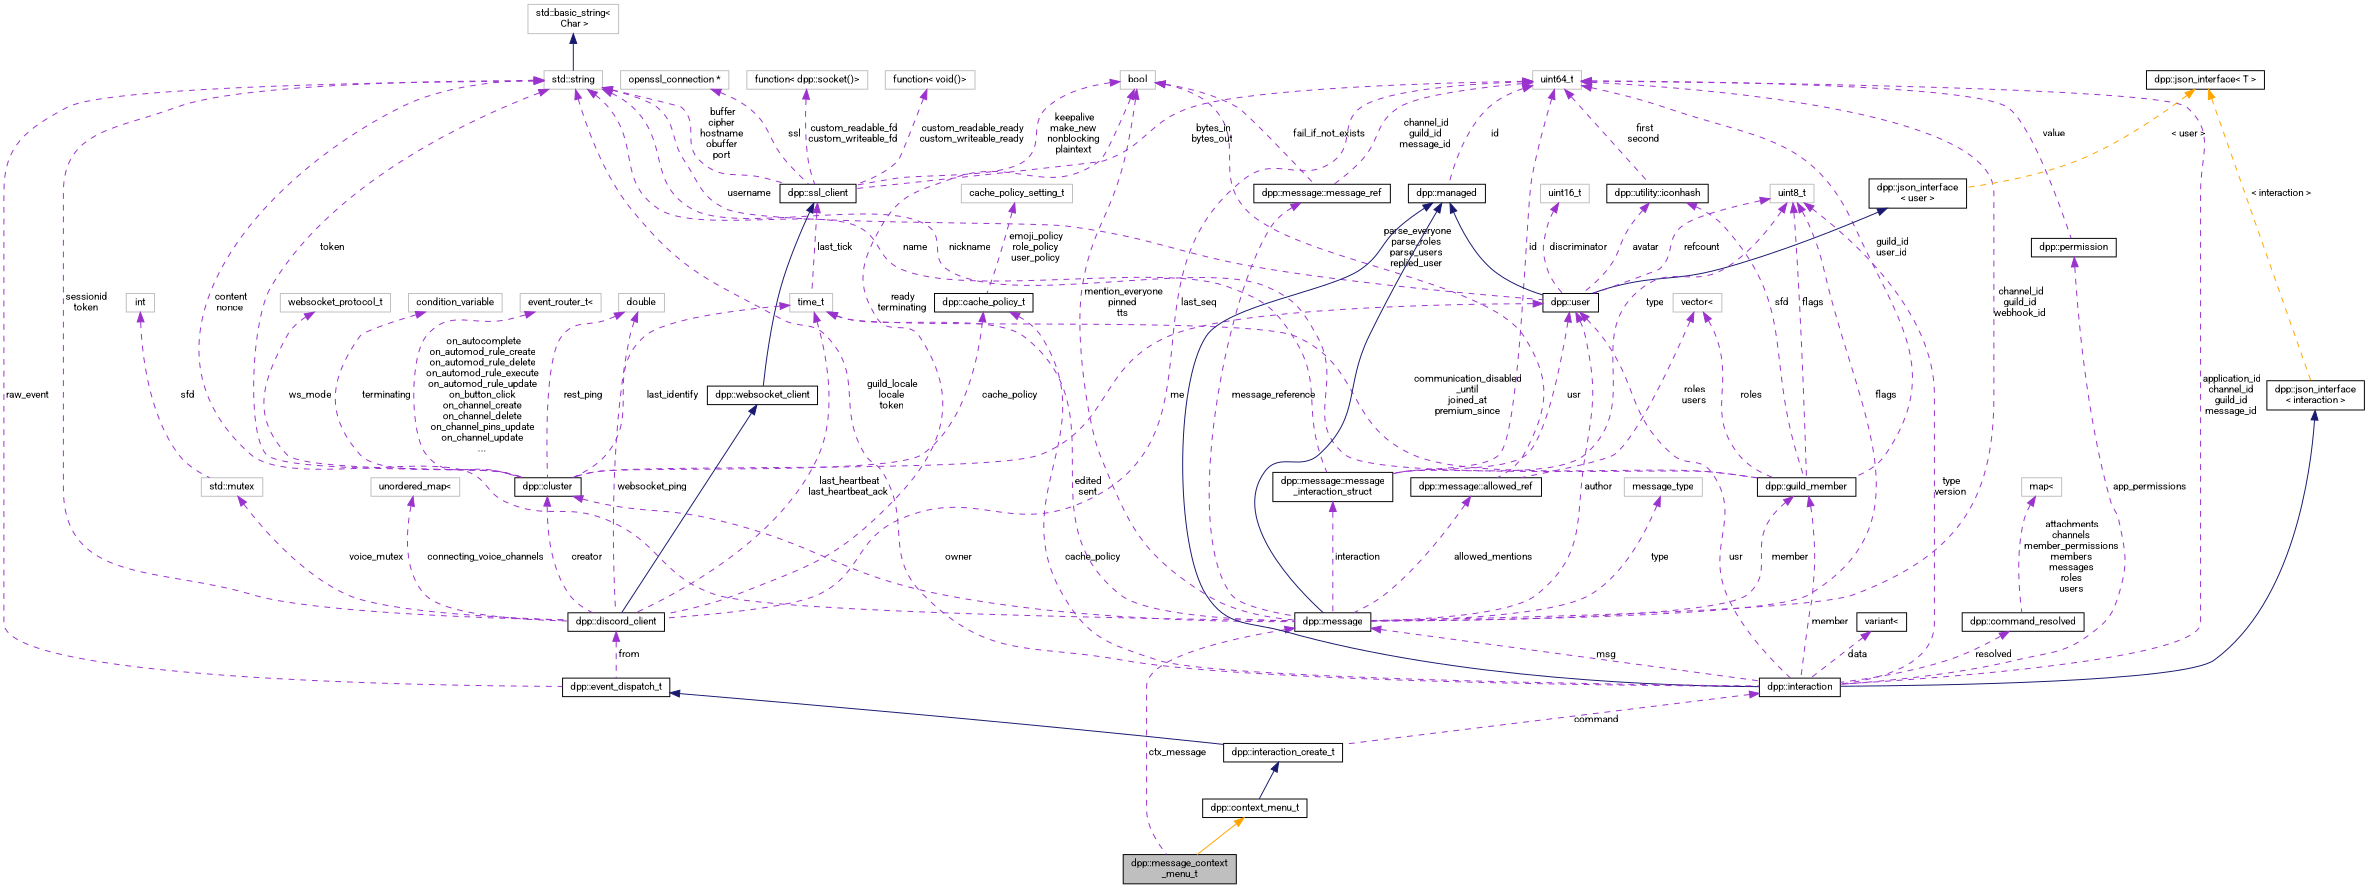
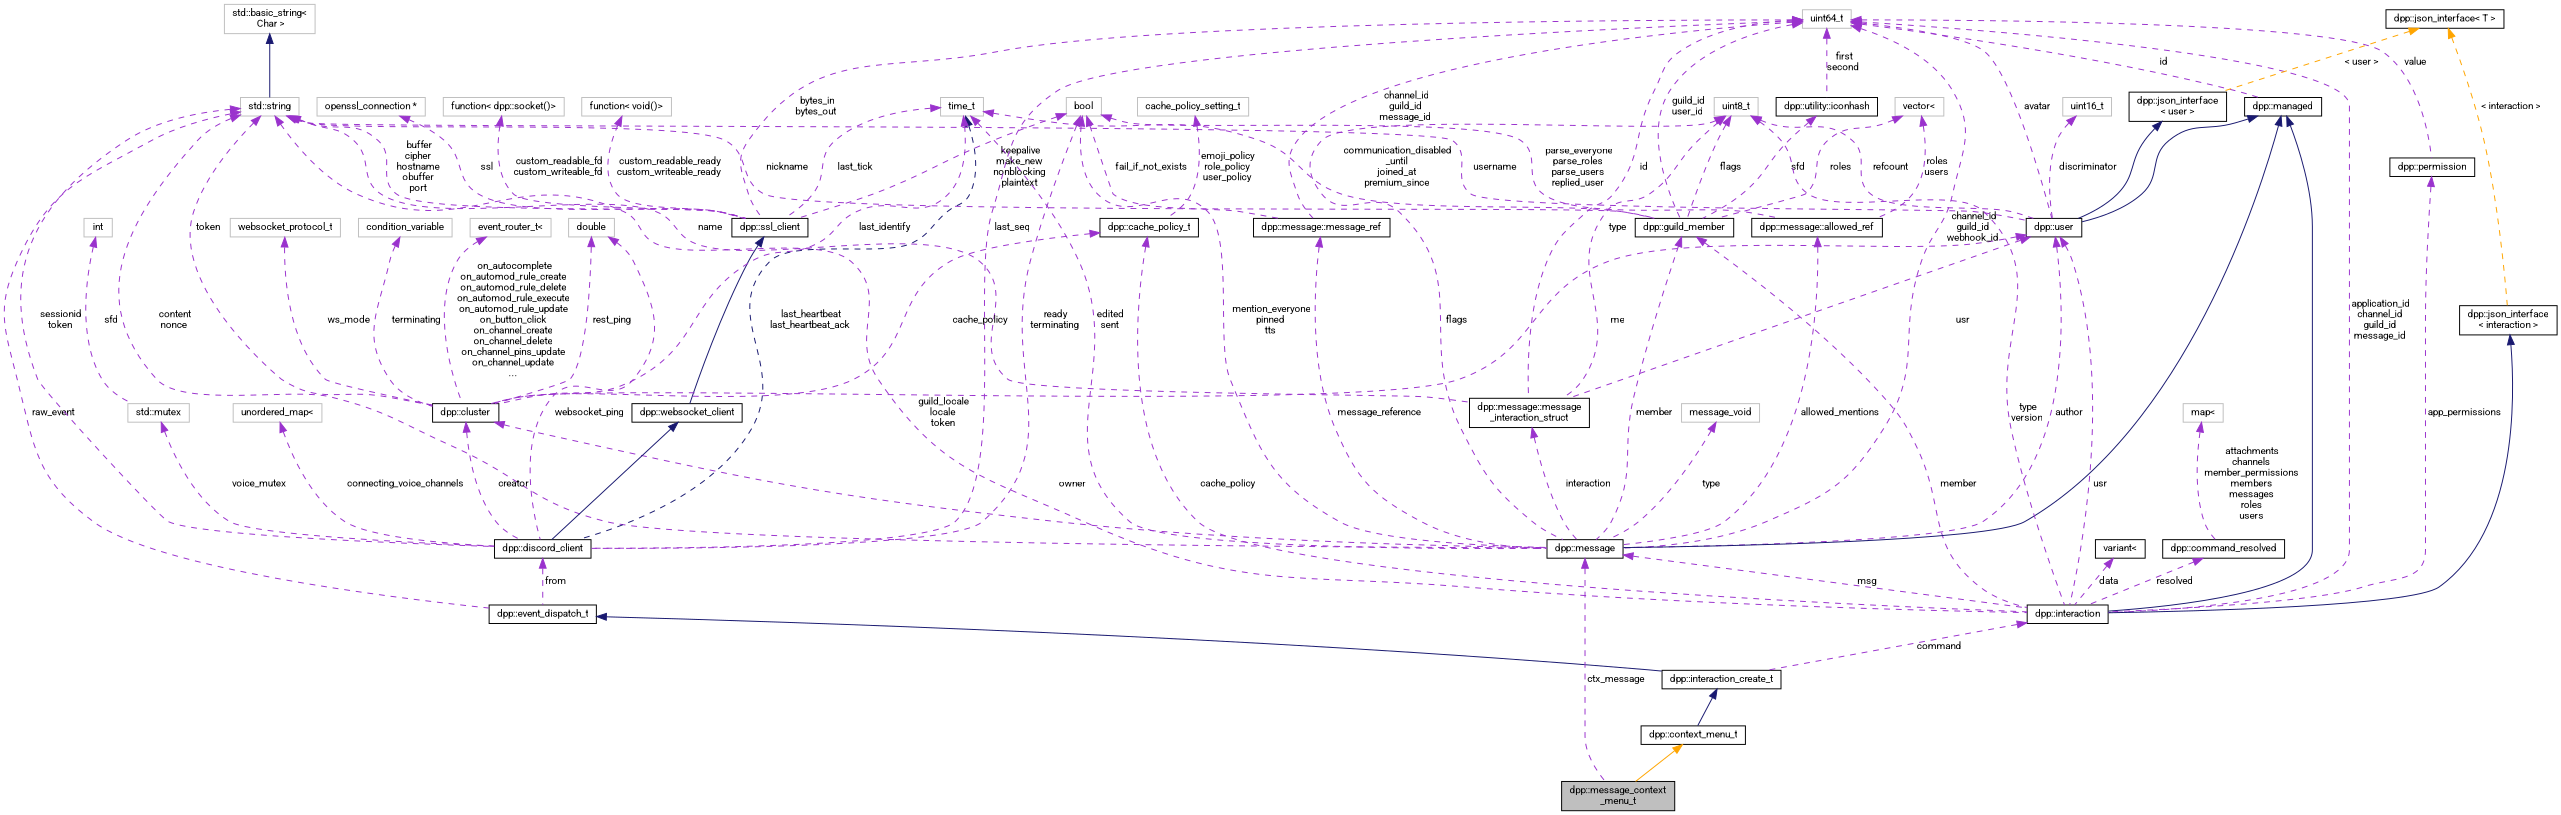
  digraph {
    fontname=Roboto
    rankdir=TB
    node [color=black fontname=Roboto fontsize=10 shape=record]
    edge [color=darkorchid3 dir=back fontname=Roboto fontsize=10 labelfontname=Helvetica labelfontsize=10 style=dashed]
    n1 [fillcolor=grey75 fontcolor=black height=0.2 label="dpp::message_context\l_menu_t" style=filled width=0.4]
    n2 [height=0.2 label="dpp::context_menu_t" width=0.4]
    n3 [height=0.2 label="dpp::interaction_create_t" width=0.4]
    n4 [height=0.2 label="dpp::event_dispatch_t" width=0.4]
    n5 [color=grey75 height=0.2 label="std::string" width=0.4]
    n6 [height=0.2 label="dpp::discord_client" width=0.4]
    n7 [height=0.2 label="dpp::ssl_client" width=0.4]
    n8 [height=0.2 label="dpp::cluster" width=0.4]
    n9 [height=0.2 label="dpp::user" width=0.4]
    n10 [height=0.2 label="dpp::interaction" width=0.4]
    n11 [height=0.2 label="dpp::message" width=0.4]
    n12 [height=0.2 label="dpp::guild_member" width=0.4]
    n13 [height=0.2 label="dpp::message::message\l_interaction_struct" width=0.4]
    n14 [height=0.2 label="dpp::websocket_client" width=0.4]
    n15 [color=grey75 height=0.2 label="std::basic_string\<\l Char \>" width=0.4]
    n16 [color=grey75 height=0.2 label=bool width=0.4]
    n17 [height=0.2 label="dpp::message::message_ref" width=0.4]
    n18 [height=0.2 label="dpp::message::allowed_ref" width=0.4]
    n19 [color=grey75 height=0.2 label=int width=0.4]
    n20 [color=grey75 height=0.2 label="std::mutex" width=0.4]
    n21 [color=grey75 height=0.2 label="openssl_connection *" width=0.4]
    n22 [color=grey75 height=0.2 label=time_t width=0.4]
    n23 [color=grey75 height=0.2 label=uint64_t width=0.4]
    n24 [height=0.2 label="dpp::managed" width=0.4]
    n25 [height=0.2 label="dpp::utility::iconhash" width=0.4]
    n26 [height=0.2 label="dpp::permission" width=0.4]
    n27 [color=grey75 height=0.2 label="function\< dpp::socket()\>" width=0.4]
    n28 [color=grey75 height=0.2 label="function\< void()\>" width=0.4]
    n29 [color=grey75 height=0.2 label=double width=0.4]
    n30 [height=0.2 label="dpp::json_interface\l\< user \>" width=0.4]
    n31 [height=0.2 label="dpp::json_interface\< T \>" width=0.4]
    n32 [height=0.2 label="dpp::json_interface\l\< interaction \>" width=0.4]
    n33 [color=grey75 height=0.2 label=uint16_t width=0.4]
    n34 [color=grey75 height=0.2 label=uint8_t width=0.4]
    n35 [height=0.2 label="dpp::cache_policy_t" width=0.4]
    n36 [color=grey75 height=0.2 label=cache_policy_setting_t width=0.4]
    n37 [color=grey75 height=0.2 label=websocket_protocol_t width=0.4]
    n38 [color=grey75 height=0.2 label=condition_variable width=0.4]
    n39 [color=grey75 height=0.2 label="event_router_t\<" width=0.4]
    n40 [color=grey75 height=0.2 label="unordered_map\<" width=0.4]
    n41 [height=0.2 label="variant\<" width=0.4]
    n42 [color=grey75 height=0.2 label="vector\<" width=0.4]
-   n43 [color=grey75 height=0.2 label=message_type width=0.4]
+   n43 [color=grey75 height=0.2 label=message_void width=0.4]
    n44 [height=0.2 label="dpp::command_resolved" width=0.4]
    n45 [color=grey75 height=0.2 label="map\<" width=0.4]
    n2 -> n1 [color=orange style=solid]
    n3 -> n2 [color=midnightblue style=solid]
    n4 -> n3 [color=midnightblue style=solid]
    n5 -> n4 [label=" raw_event"]
    n5 -> n6 [label=" sessionid\ntoken"]
    n5 -> n7 [label=" buffer\ncipher\nhostname\nobuffer\nport"]
    n5 -> n8 [label=" token"]
    n5 -> n9 [label=" username"]
    n5 -> n10 [label=" guild_locale\nlocale\ntoken"]
    n5 -> n11 [label=" content\nnonce"]
    n5 -> n12 [label=" nickname"]
    n5 -> n13 [label=" name"]
    n6 -> n4 [label=" from"]
    n7 -> n14 [color=midnightblue style=solid]
    n8 -> n6 [label=" creator"]
    n8 -> n11 [label=" owner"]
    n9 -> n8 [label=" me"]
    n9 -> n10 [label=" usr"]
    n9 -> n11 [label=" author"]
    n9 -> n13 [label=" usr"]
    n10 -> n3 [label=" command"]
    n11 -> n1 [label=" ctx_message"]
    n11 -> n10 [label=" msg"]
    n12 -> n10 [label=" member"]
    n12 -> n11 [label=" member"]
    n13 -> n11 [label=" interaction"]
    n14 -> n6 [color=midnightblue style=solid]
    n15 -> n5 [color=midnightblue style=solid]
    n16 -> n6 [label=" ready\nterminating"]
    n16 -> n7 [label=" keepalive\nmake_new\nnonblocking\nplaintext"]
    n16 -> n11 [label=" mention_everyone\npinned\ntts"]
    n16 -> n17 [label=" fail_if_not_exists"]
    n16 -> n18 [label=" parse_everyone\nparse_roles\nparse_users\nreplied_user"]
    n17 -> n11 [label=" message_reference"]
    n18 -> n11 [label=" allowed_mentions"]
    n19 -> n20 [label=" sfd"]
    n20 -> n6 [label=" voice_mutex"]
    n21 -> n7 [label=" ssl"]
-   n22 -> n6 [label=" last_heartbeat\nlast_heartbeat_ack"]
-   n7 -> n22 [label=" last_tick"]
+   n22 -> n6 [color=midnightblue label=" last_heartbeat\nlast_heartbeat_ack"]
+   n22 -> n7 [label=" last_tick"]
    n22 -> n8 [label=" last_identify"]
    n22 -> n11 [label=" edited\nsent"]
    n22 -> n12 [label=" communication_disabled\l_until\njoined_at\npremium_since"]
    n23 -> n6 [label=" last_seq"]
    n23 -> n7 [label=" bytes_in\nbytes_out"]
    n23 -> n10 [label=" application_id\nchannel_id\nguild_id\nmessage_id"]
    n23 -> n11 [label=" channel_id\nguild_id\nwebhook_id"]
    n23 -> n12 [label=" guild_id\nuser_id"]
    n23 -> n13 [label=" id"]
    n23 -> n17 [label=" channel_id\nguild_id\nmessage_id"]
    n23 -> n24 [label=" id"]
    n23 -> n25 [label=" first\nsecond"]
    n23 -> n26 [label=" value"]
    n24 -> n9 [color=midnightblue style=solid]
    n24 -> n10 [color=midnightblue style=solid]
    n24 -> n11 [color=midnightblue style=solid]
-   n25 -> n9 [label=" avatar"]
+   n23 -> n9 [label=" avatar"]
    n25 -> n12 [label=" sfd"]
    n26 -> n10 [label=" app_permissions"]
    n27 -> n7 [label=" custom_readable_fd\ncustom_writeable_fd"]
    n28 -> n7 [label=" custom_readable_ready\ncustom_writeable_ready"]
    n29 -> n6 [label=" websocket_ping"]
    n29 -> n8 [label=" rest_ping"]
    n30 -> n9 [color=midnightblue style=solid]
    n31 -> n30 [color=orange label=" \< user \>"]
    n31 -> n32 [color=orange label=" \< interaction \>"]
    n32 -> n10 [color=midnightblue style=solid]
    n33 -> n9 [label=" discriminator"]
    n34 -> n9 [label=" refcount"]
    n34 -> n10 [label=" type\nversion"]
    n34 -> n11 [label=" flags"]
    n34 -> n12 [label=" flags"]
    n34 -> n13 [label=" type"]
    n35 -> n8 [label=" cache_policy"]
    n35 -> n10 [label=" cache_policy"]
    n36 -> n35 [label=" emoji_policy\nrole_policy\nuser_policy"]
    n37 -> n8 [label=" ws_mode"]
    n38 -> n8 [label=" terminating"]
    n39 -> n8 [label=" on_autocomplete\non_automod_rule_create\non_automod_rule_delete\non_automod_rule_execute\non_automod_rule_update\non_button_click\non_channel_create\non_channel_delete\non_channel_pins_update\non_channel_update\n..."]
    n40 -> n6 [label=" connecting_voice_channels"]
    n41 -> n10 [label=" data"]
    n42 -> n12 [label=" roles"]
    n42 -> n18 [label=" roles\nusers"]
    n43 -> n11 [label=" type"]
    n44 -> n10 [label=" resolved"]
    n45 -> n44 [label=" attachments\nchannels\nmember_permissions\nmembers\nmessages\nroles\nusers"]
  }
